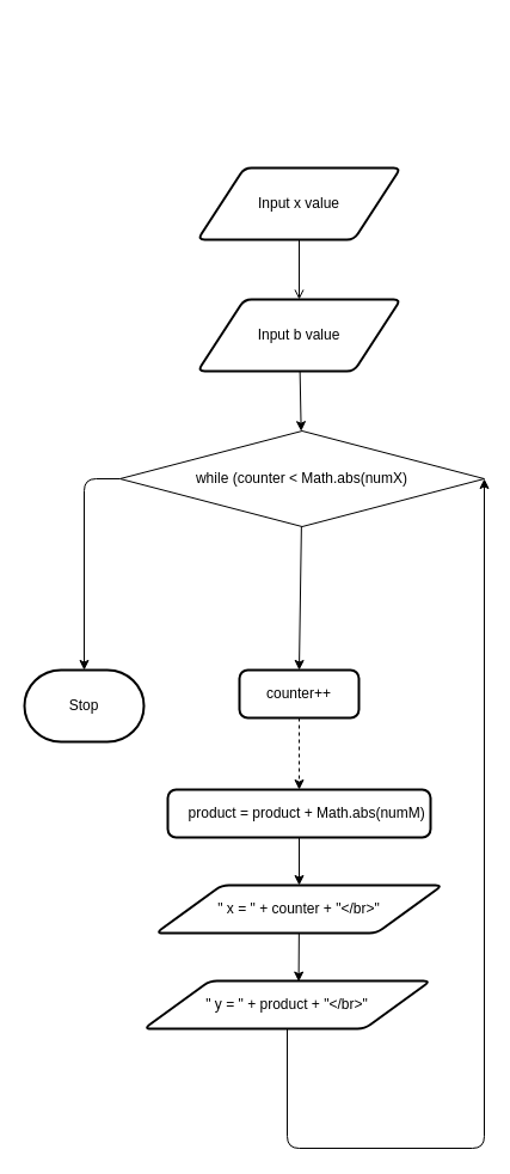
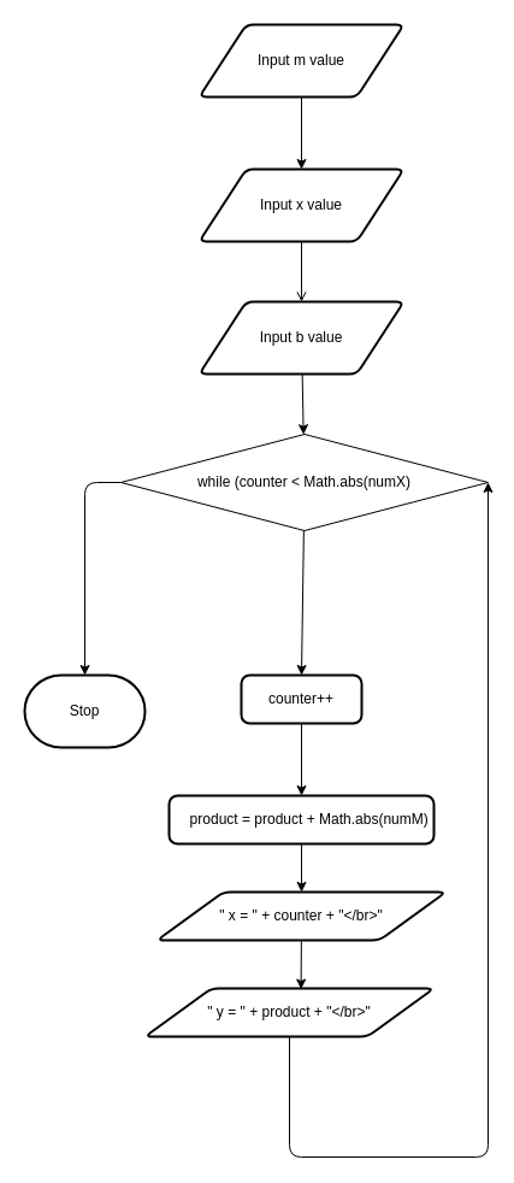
  <mxCell id="0" />
  <mxCell id="1" parent="0" />
+ <mxCell id="2" style="edgeStyle=none;html=1;entryX=0.5;entryY=0;entryDx=0;entryDy=0;" edge="1" parent="1" source="3" target="8"><mxGeometry relative="1" as="geometry" /></mxCell>
+ <mxCell id="3" value="Input m value" style="shape=parallelogram;html=1;strokeWidth=2;perimeter=parallelogramPerimeter;whiteSpace=wrap;rounded=1;arcSize=12;size=0.23;" parent="1" vertex="1"><mxGeometry x="165" y="20" width="170" height="60" as="geometry" /></mxCell>
  <mxCell id="4" style="edgeStyle=none;html=1;entryX=0.54;entryY=0.015;entryDx=0;entryDy=0;entryPerimeter=0;" edge="1" parent="1" source="5" target="19"><mxGeometry relative="1" as="geometry" /></mxCell>
  <mxCell id="5" value="&quot; x = &quot; + counter + &quot;&amp;lt;/br&amp;gt;&quot;" style="shape=parallelogram;html=1;strokeWidth=2;perimeter=parallelogramPerimeter;whiteSpace=wrap;rounded=1;arcSize=12;size=0.23;" parent="1" vertex="1"><mxGeometry x="130" y="740" width="240" height="40" as="geometry" /></mxCell>
  <mxCell id="6" value="Stop" style="strokeWidth=2;html=1;shape=mxgraph.flowchart.terminator;whiteSpace=wrap;" parent="1" vertex="1"><mxGeometry x="20" y="560" width="100" height="60" as="geometry" /></mxCell>
  <mxCell id="7" style="edgeStyle=none;html=1;endArrow=open;" edge="1" parent="1" source="8" target="10"><mxGeometry relative="1" as="geometry" /></mxCell>
  <mxCell id="8" value="Input x value" style="shape=parallelogram;html=1;strokeWidth=2;perimeter=parallelogramPerimeter;whiteSpace=wrap;rounded=1;arcSize=12;size=0.23;" vertex="1" parent="1"><mxGeometry x="165" y="140" width="170" height="60" as="geometry" /></mxCell>
  <mxCell id="9" style="edgeStyle=none;html=1;" edge="1" parent="1" source="10" target="13"><mxGeometry relative="1" as="geometry" /></mxCell>
  <mxCell id="10" value="Input b value" style="shape=parallelogram;html=1;strokeWidth=2;perimeter=parallelogramPerimeter;whiteSpace=wrap;rounded=1;arcSize=12;size=0.23;" vertex="1" parent="1"><mxGeometry x="165" y="250" width="170" height="60" as="geometry" /></mxCell>
  <mxCell id="11" style="edgeStyle=none;html=1;" edge="1" parent="1" source="13"><mxGeometry relative="1" as="geometry"><mxPoint x="250" y="560" as="targetPoint" /></mxGeometry></mxCell>
  <mxCell id="12" style="edgeStyle=none;html=1;entryX=0.5;entryY=0;entryDx=0;entryDy=0;entryPerimeter=0;" edge="1" parent="1" source="13" target="6"><mxGeometry relative="1" as="geometry"><Array as="points"><mxPoint x="70" y="400" /></Array></mxGeometry></mxCell>
  <mxCell id="13" value="while (counter &amp;lt; Math.abs(numX)" style="rhombus;whiteSpace=wrap;html=1;" vertex="1" parent="1"><mxGeometry x="100" y="360" width="305" height="80" as="geometry" /></mxCell>
- <mxCell id="14" style="edgeStyle=none;html=1;entryX=0.5;entryY=0;entryDx=0;entryDy=0;dashed=1;" edge="1" parent="1" source="15" target="17"><mxGeometry relative="1" as="geometry" /></mxCell>
+ <mxCell id="14" style="edgeStyle=none;html=1;entryX=0.5;entryY=0;entryDx=0;entryDy=0;" edge="1" parent="1" source="15" target="17"><mxGeometry relative="1" as="geometry" /></mxCell>
  <mxCell id="15" value="counter++" style="rounded=1;whiteSpace=wrap;html=1;absoluteArcSize=1;arcSize=14;strokeWidth=2;" vertex="1" parent="1"><mxGeometry x="200" y="560" width="100" height="40" as="geometry" /></mxCell>
  <mxCell id="16" style="edgeStyle=none;html=1;entryX=0.5;entryY=0;entryDx=0;entryDy=0;" edge="1" parent="1" source="17" target="5"><mxGeometry relative="1" as="geometry" /></mxCell>
  <mxCell id="17" value="&lt;div&gt;&amp;nbsp; &amp;nbsp; product = product + Math.abs(numM)&lt;/div&gt;" style="rounded=1;whiteSpace=wrap;html=1;absoluteArcSize=1;arcSize=14;strokeWidth=2;" vertex="1" parent="1"><mxGeometry x="140" y="660" width="220" height="40" as="geometry" /></mxCell>
  <mxCell id="18" style="edgeStyle=none;html=1;entryX=1;entryY=0.5;entryDx=0;entryDy=0;" edge="1" parent="1" source="19" target="13"><mxGeometry relative="1" as="geometry"><Array as="points"><mxPoint x="240" y="960" /><mxPoint x="405" y="960" /></Array></mxGeometry></mxCell>
  <mxCell id="19" value="&quot; y = &quot; + product + &quot;&amp;lt;/br&amp;gt;&quot;" style="shape=parallelogram;html=1;strokeWidth=2;perimeter=parallelogramPerimeter;whiteSpace=wrap;rounded=1;arcSize=12;size=0.23;" vertex="1" parent="1"><mxGeometry x="120" y="820" width="240" height="40" as="geometry" /></mxCell>
